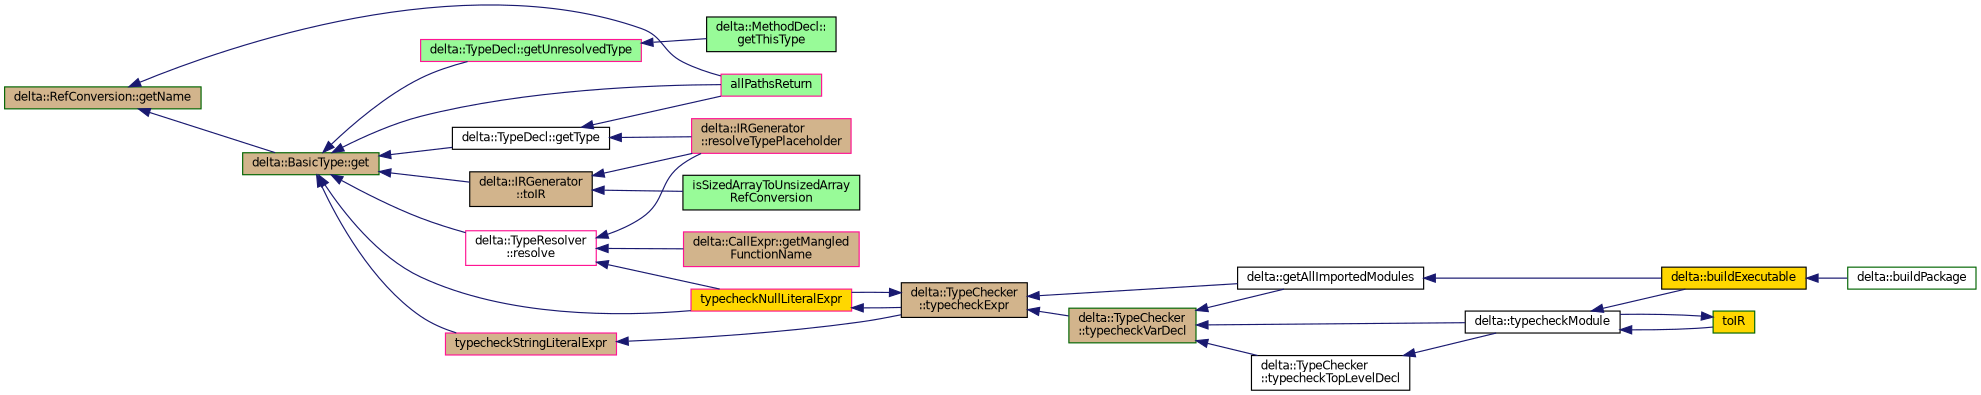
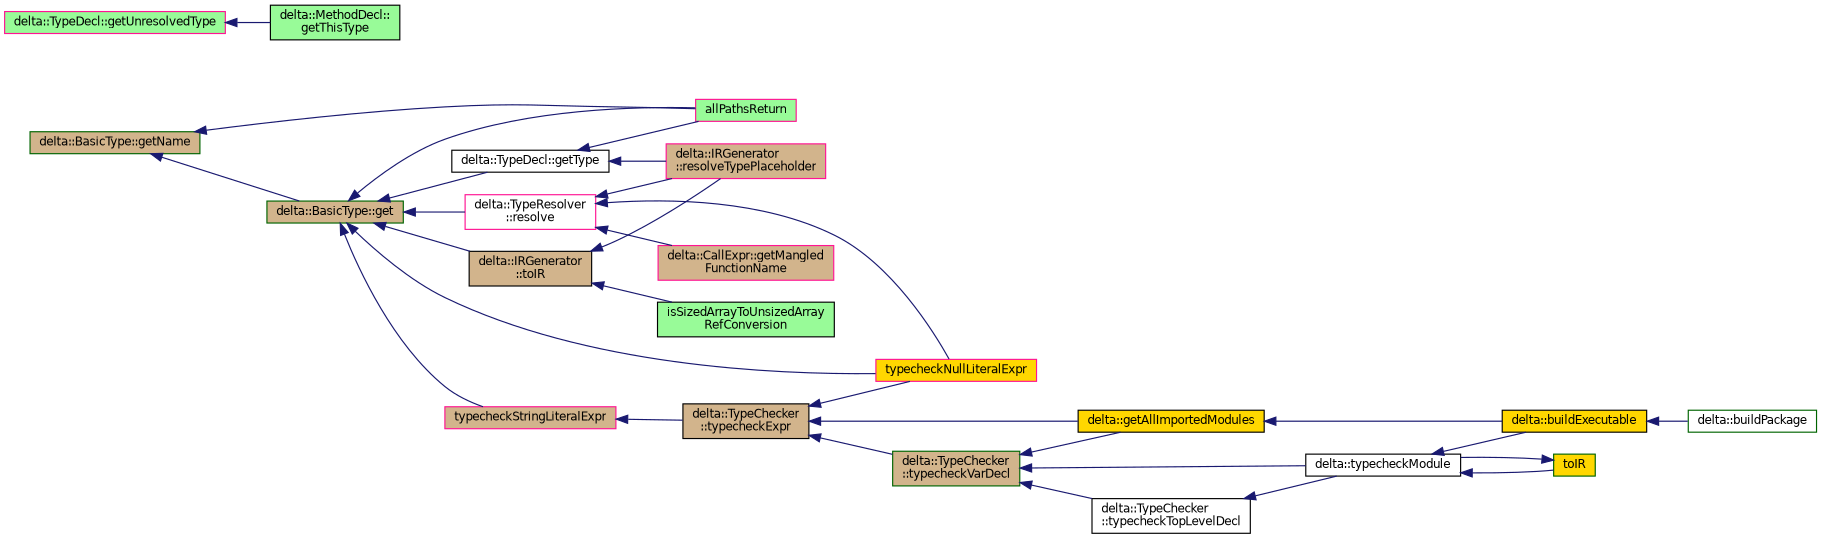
  digraph {
    rankdir=LR
    node [color=black fillcolor=tan fontname=Helvetica fontsize=10 shape=record style=filled]
    edge [color=midnightblue dir=back fontname=Helvetica fontsize=10 labelfontname=Helvetica labelfontsize=10 style=solid]
-   n1 [color=darkgreen fontcolor=black height=0.2 label="delta::RefConversion::getName" width=0.4]
+   n1 [color=darkgreen fontcolor=black height=0.2 label="delta::BasicType::getName" width=0.4]
    n2 [color=darkgreen height=0.2 label="delta::BasicType::get" width=0.4]
    n3 [color=deeppink fillcolor=palegreen height=0.2 label=allPathsReturn width=0.4]
    n4 [fillcolor=white height=0.2 label="delta::TypeDecl::getType" width=0.4]
    n5 [color=deeppink fillcolor=palegreen height=0.2 label="delta::TypeDecl::getUnresolvedType" width=0.4]
    n6 [color=deeppink fillcolor=white height=0.2 label="delta::TypeResolver\l::resolve" width=0.4]
    n7 [color=deeppink fillcolor=gold height=0.2 label=typecheckNullLiteralExpr width=0.4]
    n8 [height=0.2 label="delta::IRGenerator\l::toIR" width=0.4]
    n9 [color=deeppink height=0.2 label=typecheckStringLiteralExpr width=0.4]
    n10 [color=deeppink height=0.2 label="delta::IRGenerator\l::resolveTypePlaceholder" width=0.4]
    n11 [fillcolor=palegreen height=0.2 label="delta::MethodDecl::\lgetThisType" width=0.4]
    n12 [color=deeppink height=0.2 label="delta::CallExpr::getMangled\lFunctionName" width=0.4]
    n13 [height=0.2 label="delta::TypeChecker\l::typecheckExpr" width=0.4]
    n14 [fillcolor=palegreen height=0.2 label="isSizedArrayToUnsizedArray\lRefConversion" width=0.4]
-   n15 [fillcolor=white height=0.2 label="delta::getAllImportedModules" width=0.4]
+   n15 [fillcolor=gold height=0.2 label="delta::getAllImportedModules" width=0.4]
    n16 [color=darkgreen height=0.2 label="delta::TypeChecker\l::typecheckVarDecl" width=0.4]
    n17 [fillcolor=gold height=0.2 label="delta::buildExecutable" width=0.4]
    n18 [fillcolor=white height=0.2 label="delta::TypeChecker\l::typecheckTopLevelDecl" width=0.4]
    n19 [fillcolor=white height=0.2 label="delta::typecheckModule" width=0.4]
    n20 [color=darkgreen fillcolor=white height=0.2 label="delta::buildPackage" width=0.4]
    n21 [color=darkgreen fillcolor=gold height=0.2 label=toIR width=0.4]
    n1 -> n2
    n1 -> n3
    n2 -> n3
    n2 -> n4
-   n2 -> n5
    n2 -> n6
    n2 -> n7
    n2 -> n8
    n2 -> n9
    n4 -> n3
    n4 -> n10
    n5 -> n11
    n6 -> n7
    n6 -> n10
    n6 -> n12
-   n7 -> n13
    n8 -> n10
    n8 -> n14
    n9 -> n13
    n13 -> n7
    n13 -> n15
    n13 -> n16
    n15 -> n17
    n16 -> n15
    n16 -> n18
    n16 -> n19
    n17 -> n20
    n18 -> n19
    n19 -> n17
    n19 -> n21
    n21 -> n19
  }
